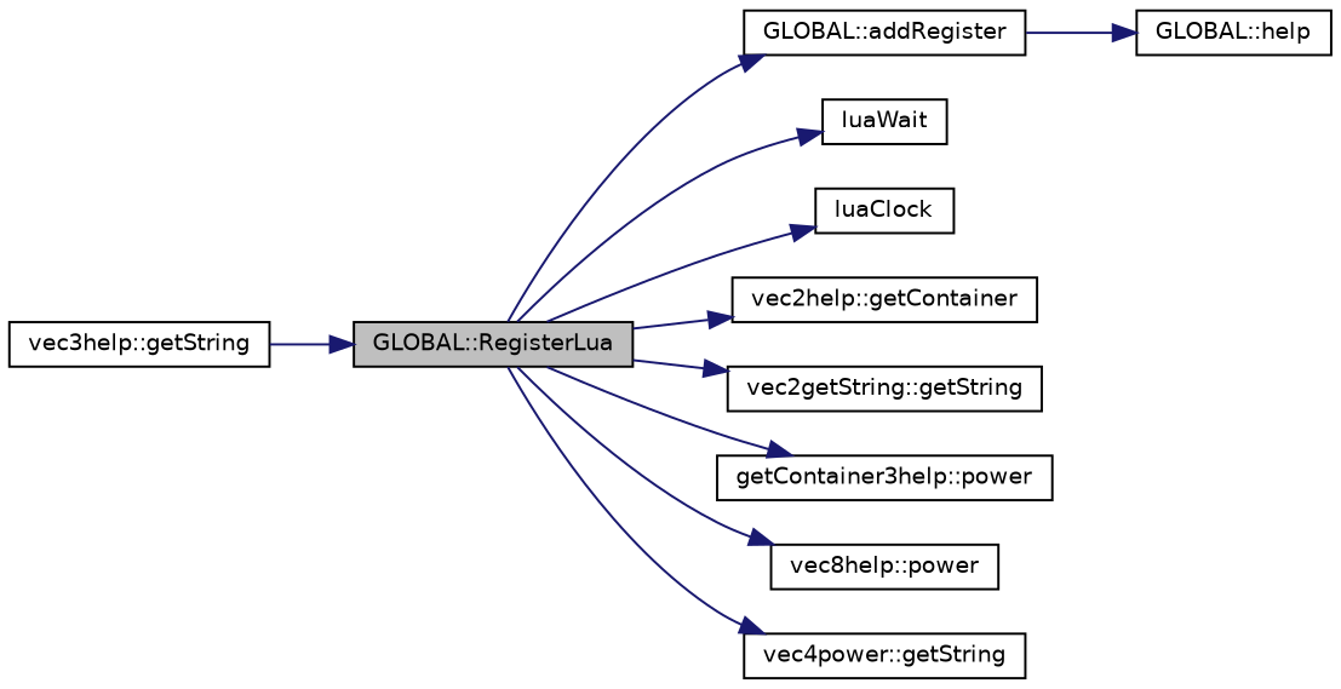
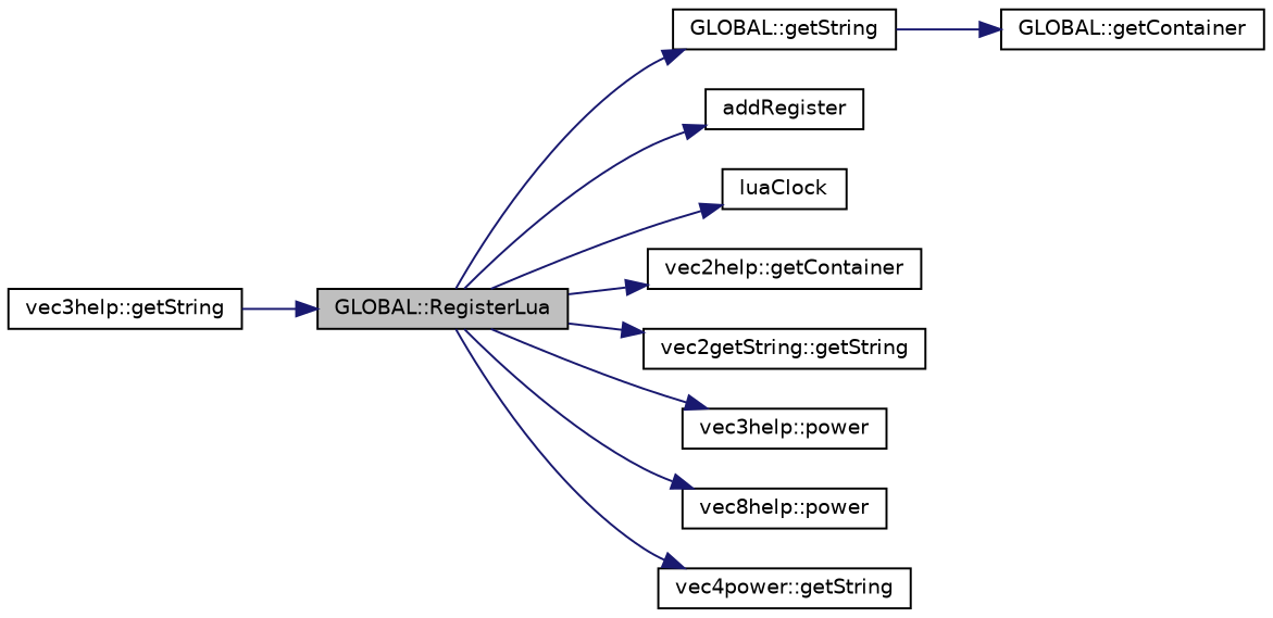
  digraph {
    rankdir=LR
    node [color=black fillcolor=white fontname=Helvetica fontsize=10 shape=record style=filled]
    edge [color=midnightblue fontname=Helvetica fontsize=10 labelfontname=Helvetica labelfontsize=10 style=solid]
    n1 [fillcolor=grey75 fontcolor=black height=0.2 label="GLOBAL::RegisterLua" width=0.4]
-   n2 [height=0.2 label="GLOBAL::addRegister" width=0.4]
-   n3 [height=0.2 label=luaWait width=0.4]
+   n2 [height=0.2 label="GLOBAL::getString" width=0.4]
+   n3 [height=0.2 label=addRegister width=0.4]
    n4 [height=0.2 label=luaClock width=0.4]
    n5 [height=0.2 label="vec2help::getContainer" width=0.4]
    n6 [height=0.2 label="vec2getString::getString" width=0.4]
-   n7 [height=0.2 label="getContainer3help::power" width=0.4]
+   n7 [height=0.2 label="vec3help::power" width=0.4]
    n8 [height=0.2 label="vec8help::power" width=0.4]
    n9 [height=0.2 label="vec4power::getString" width=0.4]
-   n10 [height=0.2 label="GLOBAL::help" width=0.4]
+   n10 [height=0.2 label="GLOBAL::getContainer" width=0.4]
    n11 [height=0.2 label="vec3help::getString" width=0.4]
    n1 -> n2
    n1 -> n3
    n1 -> n4
    n1 -> n5
    n1 -> n6
    n1 -> n7
    n1 -> n8
    n1 -> n9
    n2 -> n10
    n11 -> n1
  }
